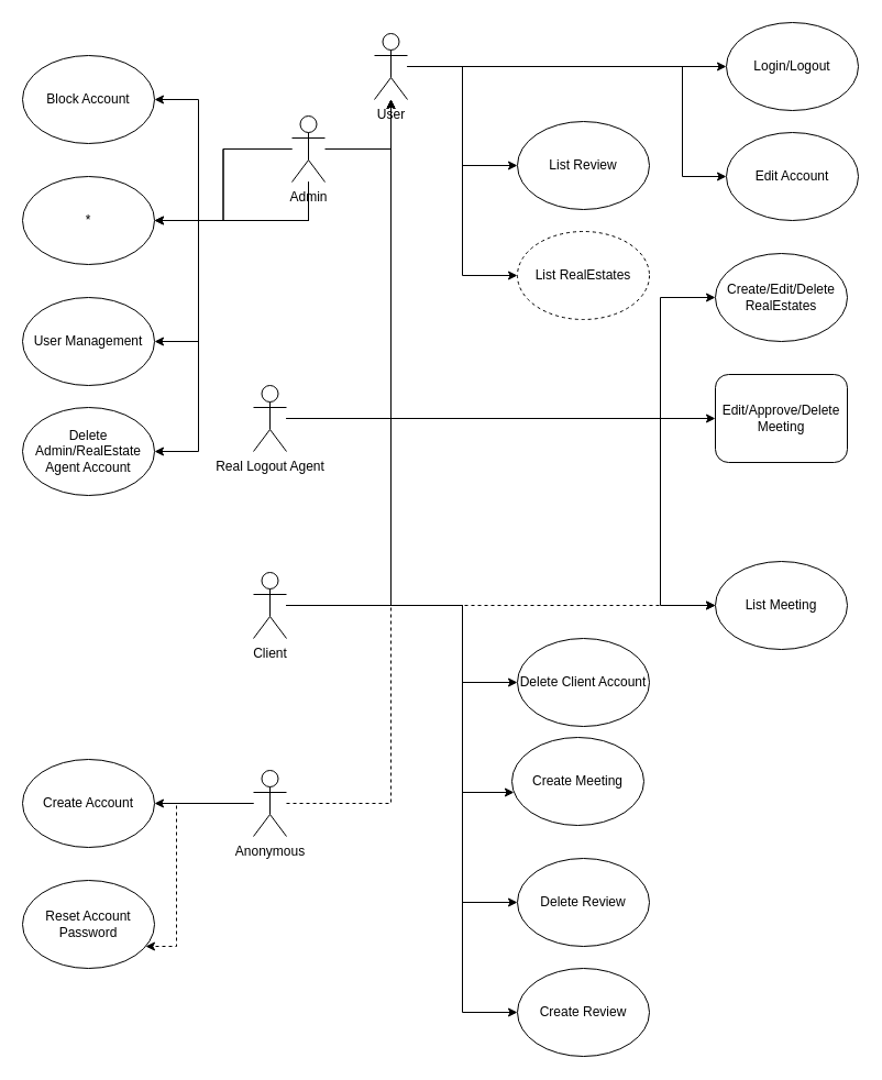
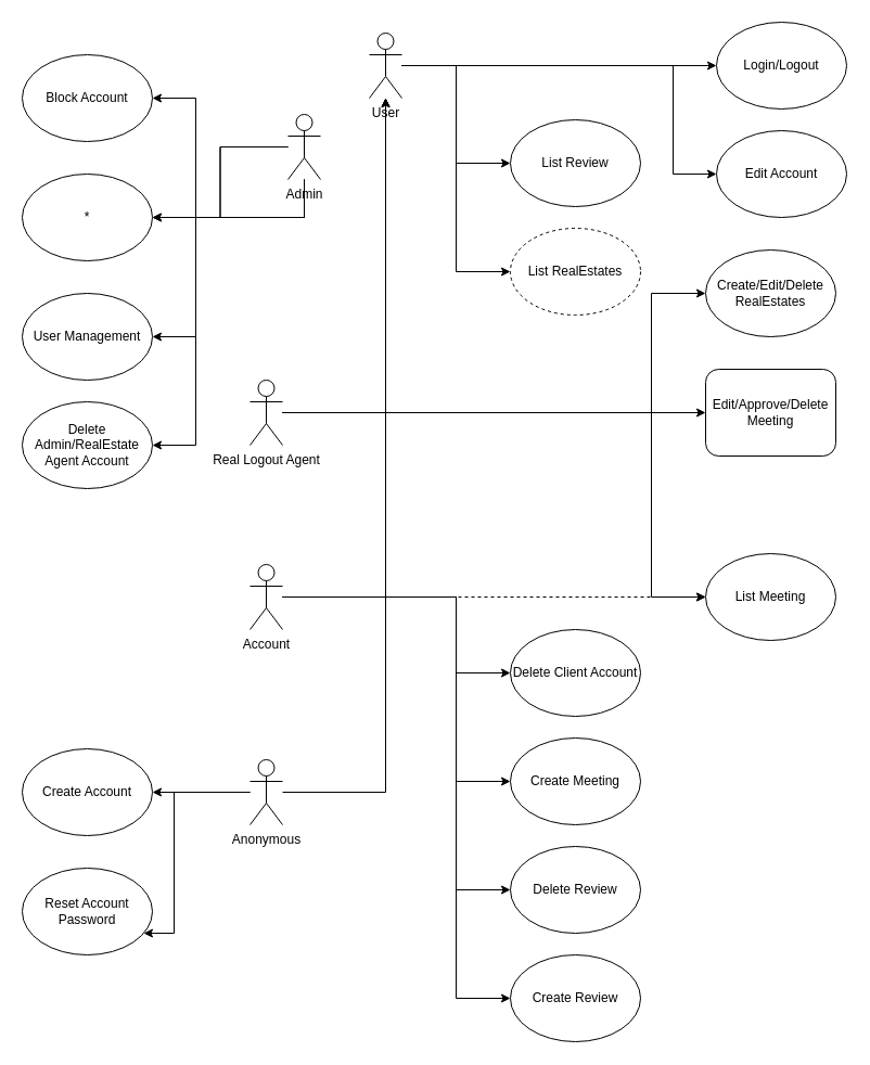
  <mxCell id="0" />
  <mxCell id="1" parent="0" />
- <mxCell id="2" style="edgeStyle=orthogonalEdgeStyle;rounded=0;orthogonalLoop=1;jettySize=auto;html=1;" edge="1" parent="1" source="7" target="26"><mxGeometry relative="1" as="geometry" /></mxCell>
  <mxCell id="3" style="edgeStyle=orthogonalEdgeStyle;rounded=0;orthogonalLoop=1;jettySize=auto;html=1;" edge="1" parent="1" source="7" target="40"><mxGeometry relative="1" as="geometry"><Array as="points"><mxPoint x="180" y="200" /><mxPoint x="180" y="310" /></Array></mxGeometry></mxCell>
  <mxCell id="4" style="edgeStyle=orthogonalEdgeStyle;rounded=0;orthogonalLoop=1;jettySize=auto;html=1;" edge="1" parent="1" source="7" target="38"><mxGeometry relative="1" as="geometry"><Array as="points"><mxPoint x="180" y="200" /><mxPoint x="180" y="90" /></Array></mxGeometry></mxCell>
  <mxCell id="5" style="edgeStyle=orthogonalEdgeStyle;rounded=0;orthogonalLoop=1;jettySize=auto;html=1;" edge="1" parent="1" source="7" target="43"><mxGeometry relative="1" as="geometry" /></mxCell>
  <mxCell id="6" style="edgeStyle=orthogonalEdgeStyle;rounded=0;orthogonalLoop=1;jettySize=auto;html=1;" edge="1" parent="1" source="7" target="46"><mxGeometry relative="1" as="geometry"><Array as="points"><mxPoint x="180" y="200" /><mxPoint x="180" y="410" /></Array></mxGeometry></mxCell>
  <mxCell id="7" value="Admin" style="shape=umlActor;verticalLabelPosition=bottom;verticalAlign=top;html=1;outlineConnect=0;" vertex="1" parent="1"><mxGeometry x="265" y="105" width="30" height="60" as="geometry" /></mxCell>
  <mxCell id="8" style="edgeStyle=orthogonalEdgeStyle;rounded=0;orthogonalLoop=1;jettySize=auto;html=1;" edge="1" parent="1" source="12" target="26"><mxGeometry relative="1" as="geometry" /></mxCell>
  <mxCell id="9" style="edgeStyle=orthogonalEdgeStyle;rounded=0;orthogonalLoop=1;jettySize=auto;html=1;" edge="1" parent="1" source="12" target="37"><mxGeometry relative="1" as="geometry"><Array as="points"><mxPoint x="600" y="380" /><mxPoint x="600" y="550" /></Array></mxGeometry></mxCell>
  <mxCell id="10" style="edgeStyle=orthogonalEdgeStyle;rounded=0;orthogonalLoop=1;jettySize=auto;html=1;" edge="1" parent="1" source="12" target="34"><mxGeometry relative="1" as="geometry" /></mxCell>
  <mxCell id="11" style="edgeStyle=orthogonalEdgeStyle;rounded=0;orthogonalLoop=1;jettySize=auto;html=1;" edge="1" parent="1" source="12" target="29"><mxGeometry relative="1" as="geometry"><Array as="points"><mxPoint x="600" y="380" /><mxPoint x="600" y="270" /></Array></mxGeometry></mxCell>
  <mxCell id="12" value="Real Logout Agent" style="shape=umlActor;verticalLabelPosition=bottom;verticalAlign=top;html=1;outlineConnect=0;" vertex="1" parent="1"><mxGeometry x="230" y="350" width="30" height="60" as="geometry" /></mxCell>
  <mxCell id="13" style="edgeStyle=orthogonalEdgeStyle;rounded=0;orthogonalLoop=1;jettySize=auto;html=1;" edge="1" parent="1" source="15" target="31"><mxGeometry relative="1" as="geometry" /></mxCell>
- <mxCell id="14" style="edgeStyle=orthogonalEdgeStyle;rounded=0;orthogonalLoop=1;jettySize=auto;html=1;dashed=1;" edge="1" parent="1" source="15" target="39"><mxGeometry relative="1" as="geometry"><Array as="points"><mxPoint x="160" y="730" /><mxPoint x="160" y="860" /></Array></mxGeometry></mxCell>
+ <mxCell id="14" style="edgeStyle=orthogonalEdgeStyle;rounded=0;orthogonalLoop=1;jettySize=auto;html=1;" edge="1" parent="1" source="15" target="39"><mxGeometry relative="1" as="geometry"><Array as="points"><mxPoint x="160" y="730" /><mxPoint x="160" y="860" /></Array></mxGeometry></mxCell>
  <mxCell id="15" value="&lt;div&gt;Anonymous&lt;/div&gt;" style="shape=umlActor;verticalLabelPosition=bottom;verticalAlign=top;html=1;outlineConnect=0;" vertex="1" parent="1"><mxGeometry x="230" y="700" width="30" height="60" as="geometry" /></mxCell>
  <mxCell id="16" style="edgeStyle=orthogonalEdgeStyle;rounded=0;orthogonalLoop=1;jettySize=auto;html=1;" edge="1" parent="1" source="22" target="26"><mxGeometry relative="1" as="geometry" /></mxCell>
  <mxCell id="17" style="edgeStyle=orthogonalEdgeStyle;rounded=0;orthogonalLoop=1;jettySize=auto;html=1;entryX=0;entryY=0.5;entryDx=0;entryDy=0;" edge="1" parent="1" source="22" target="35"><mxGeometry relative="1" as="geometry"><Array as="points"><mxPoint x="420" y="550" /><mxPoint x="420" y="920" /></Array></mxGeometry></mxCell>
  <mxCell id="18" style="edgeStyle=orthogonalEdgeStyle;rounded=0;orthogonalLoop=1;jettySize=auto;html=1;" edge="1" parent="1" source="22" target="36"><mxGeometry relative="1" as="geometry"><Array as="points"><mxPoint x="420" y="550" /><mxPoint x="420" y="820" /></Array></mxGeometry></mxCell>
  <mxCell id="19" style="edgeStyle=orthogonalEdgeStyle;rounded=0;orthogonalLoop=1;jettySize=auto;html=1;" edge="1" parent="1" source="22" target="32"><mxGeometry relative="1" as="geometry"><Array as="points"><mxPoint x="420" y="550" /><mxPoint x="420" y="620" /></Array></mxGeometry></mxCell>
  <mxCell id="20" style="edgeStyle=orthogonalEdgeStyle;rounded=0;orthogonalLoop=1;jettySize=auto;html=1;dashed=1;" edge="1" parent="1" source="22" target="37"><mxGeometry relative="1" as="geometry"><Array as="points"><mxPoint x="540" y="550" /><mxPoint x="540" y="550" /></Array></mxGeometry></mxCell>
  <mxCell id="21" style="edgeStyle=orthogonalEdgeStyle;rounded=0;orthogonalLoop=1;jettySize=auto;html=1;" edge="1" parent="1" source="22" target="33"><mxGeometry relative="1" as="geometry"><Array as="points"><mxPoint x="420" y="550" /><mxPoint x="420" y="720" /></Array></mxGeometry></mxCell>
- <mxCell id="22" value="Client" style="shape=umlActor;verticalLabelPosition=bottom;verticalAlign=top;html=1;outlineConnect=0;" vertex="1" parent="1"><mxGeometry x="230" y="520" width="30" height="60" as="geometry" /></mxCell>
+ <mxCell id="22" value="Account" style="shape=umlActor;verticalLabelPosition=bottom;verticalAlign=top;html=1;outlineConnect=0;" vertex="1" parent="1"><mxGeometry x="230" y="520" width="30" height="60" as="geometry" /></mxCell>
  <mxCell id="23" style="edgeStyle=orthogonalEdgeStyle;rounded=0;orthogonalLoop=1;jettySize=auto;html=1;" edge="1" parent="1" source="26" target="30"><mxGeometry relative="1" as="geometry" /></mxCell>
  <mxCell id="24" style="edgeStyle=orthogonalEdgeStyle;rounded=0;orthogonalLoop=1;jettySize=auto;html=1;" edge="1" parent="1" source="26" target="28"><mxGeometry relative="1" as="geometry"><Array as="points"><mxPoint x="420" y="60" /><mxPoint x="420" y="250" /></Array></mxGeometry></mxCell>
  <mxCell id="25" style="edgeStyle=orthogonalEdgeStyle;rounded=0;orthogonalLoop=1;jettySize=auto;html=1;" edge="1" parent="1" source="26" target="41"><mxGeometry relative="1" as="geometry"><Array as="points"><mxPoint x="620" y="60" /><mxPoint x="620" y="160" /></Array></mxGeometry></mxCell>
  <mxCell id="26" value="User" style="shape=umlActor;verticalLabelPosition=bottom;verticalAlign=top;html=1;outlineConnect=0;" vertex="1" parent="1"><mxGeometry x="340" y="30" width="30" height="60" as="geometry" /></mxCell>
- <mxCell id="27" style="edgeStyle=orthogonalEdgeStyle;rounded=0;orthogonalLoop=1;jettySize=auto;html=1;dashed=1;" edge="1" parent="1" source="15" target="26"><mxGeometry relative="1" as="geometry"><mxPoint x="300" y="110" as="targetPoint" /></mxGeometry></mxCell>
+ <mxCell id="27" style="edgeStyle=orthogonalEdgeStyle;rounded=0;orthogonalLoop=1;jettySize=auto;html=1;" edge="1" parent="1" source="15" target="26"><mxGeometry relative="1" as="geometry"><mxPoint x="300" y="110" as="targetPoint" /></mxGeometry></mxCell>
  <mxCell id="28" value="List RealEstates" style="ellipse;whiteSpace=wrap;html=1;dashed=1;" vertex="1" parent="1"><mxGeometry x="470" y="210" width="120" height="80" as="geometry" /></mxCell>
  <mxCell id="29" value="Create/Edit/Delete RealEstates" style="ellipse;whiteSpace=wrap;html=1;" vertex="1" parent="1"><mxGeometry x="650" y="230" width="120" height="80" as="geometry" /></mxCell>
  <mxCell id="30" value="Login/Logout" style="ellipse;whiteSpace=wrap;html=1;" vertex="1" parent="1"><mxGeometry x="660" y="20" width="120" height="80" as="geometry" /></mxCell>
  <mxCell id="31" value="Create Account" style="ellipse;whiteSpace=wrap;html=1;" vertex="1" parent="1"><mxGeometry x="20" y="690" width="120" height="80" as="geometry" /></mxCell>
  <mxCell id="32" value="Delete Client Account" style="ellipse;whiteSpace=wrap;html=1;" vertex="1" parent="1"><mxGeometry x="470" y="580" width="120" height="80" as="geometry" /></mxCell>
- <mxCell id="33" value="&lt;div&gt;Create Meeting&lt;/div&gt;" style="ellipse;whiteSpace=wrap;html=1;" vertex="1" parent="1"><mxGeometry x="465" y="670" width="120" height="80" as="geometry" /></mxCell>
+ <mxCell id="33" value="&lt;div&gt;Create Meeting&lt;/div&gt;" style="ellipse;whiteSpace=wrap;html=1;" vertex="1" parent="1"><mxGeometry x="470" y="680" width="120" height="80" as="geometry" /></mxCell>
  <mxCell id="34" value="&lt;div&gt;Edit/Approve/Delete Meeting&lt;/div&gt;" style="whiteSpace=wrap;html=1;rounded=1;" vertex="1" parent="1"><mxGeometry x="650" y="340" width="120" height="80" as="geometry" /></mxCell>
  <mxCell id="35" value="Create Review" style="ellipse;whiteSpace=wrap;html=1;" vertex="1" parent="1"><mxGeometry x="470" y="880" width="120" height="80" as="geometry" /></mxCell>
  <mxCell id="36" value="Delete Review" style="ellipse;whiteSpace=wrap;html=1;" vertex="1" parent="1"><mxGeometry x="470" y="780" width="120" height="80" as="geometry" /></mxCell>
  <mxCell id="37" value="List Meeting" style="ellipse;whiteSpace=wrap;html=1;" vertex="1" parent="1"><mxGeometry x="650" y="510" width="120" height="80" as="geometry" /></mxCell>
  <mxCell id="38" value="Block Account" style="ellipse;whiteSpace=wrap;html=1;" vertex="1" parent="1"><mxGeometry x="20" y="50" width="120" height="80" as="geometry" /></mxCell>
  <mxCell id="39" value="Reset Account Password" style="ellipse;whiteSpace=wrap;html=1;" vertex="1" parent="1"><mxGeometry x="20" y="800" width="120" height="80" as="geometry" /></mxCell>
  <mxCell id="40" value="User Management" style="ellipse;whiteSpace=wrap;html=1;" vertex="1" parent="1"><mxGeometry x="20" y="270" width="120" height="80" as="geometry" /></mxCell>
  <mxCell id="41" value="Edit Account" style="ellipse;whiteSpace=wrap;html=1;" vertex="1" parent="1"><mxGeometry x="660" y="120" width="120" height="80" as="geometry" /></mxCell>
  <mxCell id="42" value="" style="edgeStyle=orthogonalEdgeStyle;rounded=0;orthogonalLoop=1;jettySize=auto;html=1;" edge="1" parent="1" source="7" target="43"><mxGeometry relative="1" as="geometry"><mxPoint x="230" y="240" as="sourcePoint" /><mxPoint y="130" as="targetPoint" x="80" /></mxGeometry></mxCell>
  <mxCell id="43" value="*" style="ellipse;whiteSpace=wrap;html=1;" vertex="1" parent="1"><mxGeometry x="20" y="160" width="120" height="80" as="geometry" /></mxCell>
  <mxCell id="44" value="" style="edgeStyle=orthogonalEdgeStyle;rounded=0;orthogonalLoop=1;jettySize=auto;html=1;" edge="1" parent="1" source="26" target="45"><mxGeometry relative="1" as="geometry"><mxPoint x="370" y="60" as="sourcePoint" /><mxPoint x="680" y="20" as="targetPoint" /><Array as="points"><mxPoint x="420" y="60" /><mxPoint x="420" y="150" /></Array></mxGeometry></mxCell>
  <mxCell id="45" value="List Review" style="ellipse;whiteSpace=wrap;html=1;" vertex="1" parent="1"><mxGeometry x="470" y="110" width="120" height="80" as="geometry" /></mxCell>
  <mxCell id="46" value="Delete Admin/RealEstate Agent Account" style="ellipse;whiteSpace=wrap;html=1;" vertex="1" parent="1"><mxGeometry x="20" y="370" width="120" height="80" as="geometry" /></mxCell>
